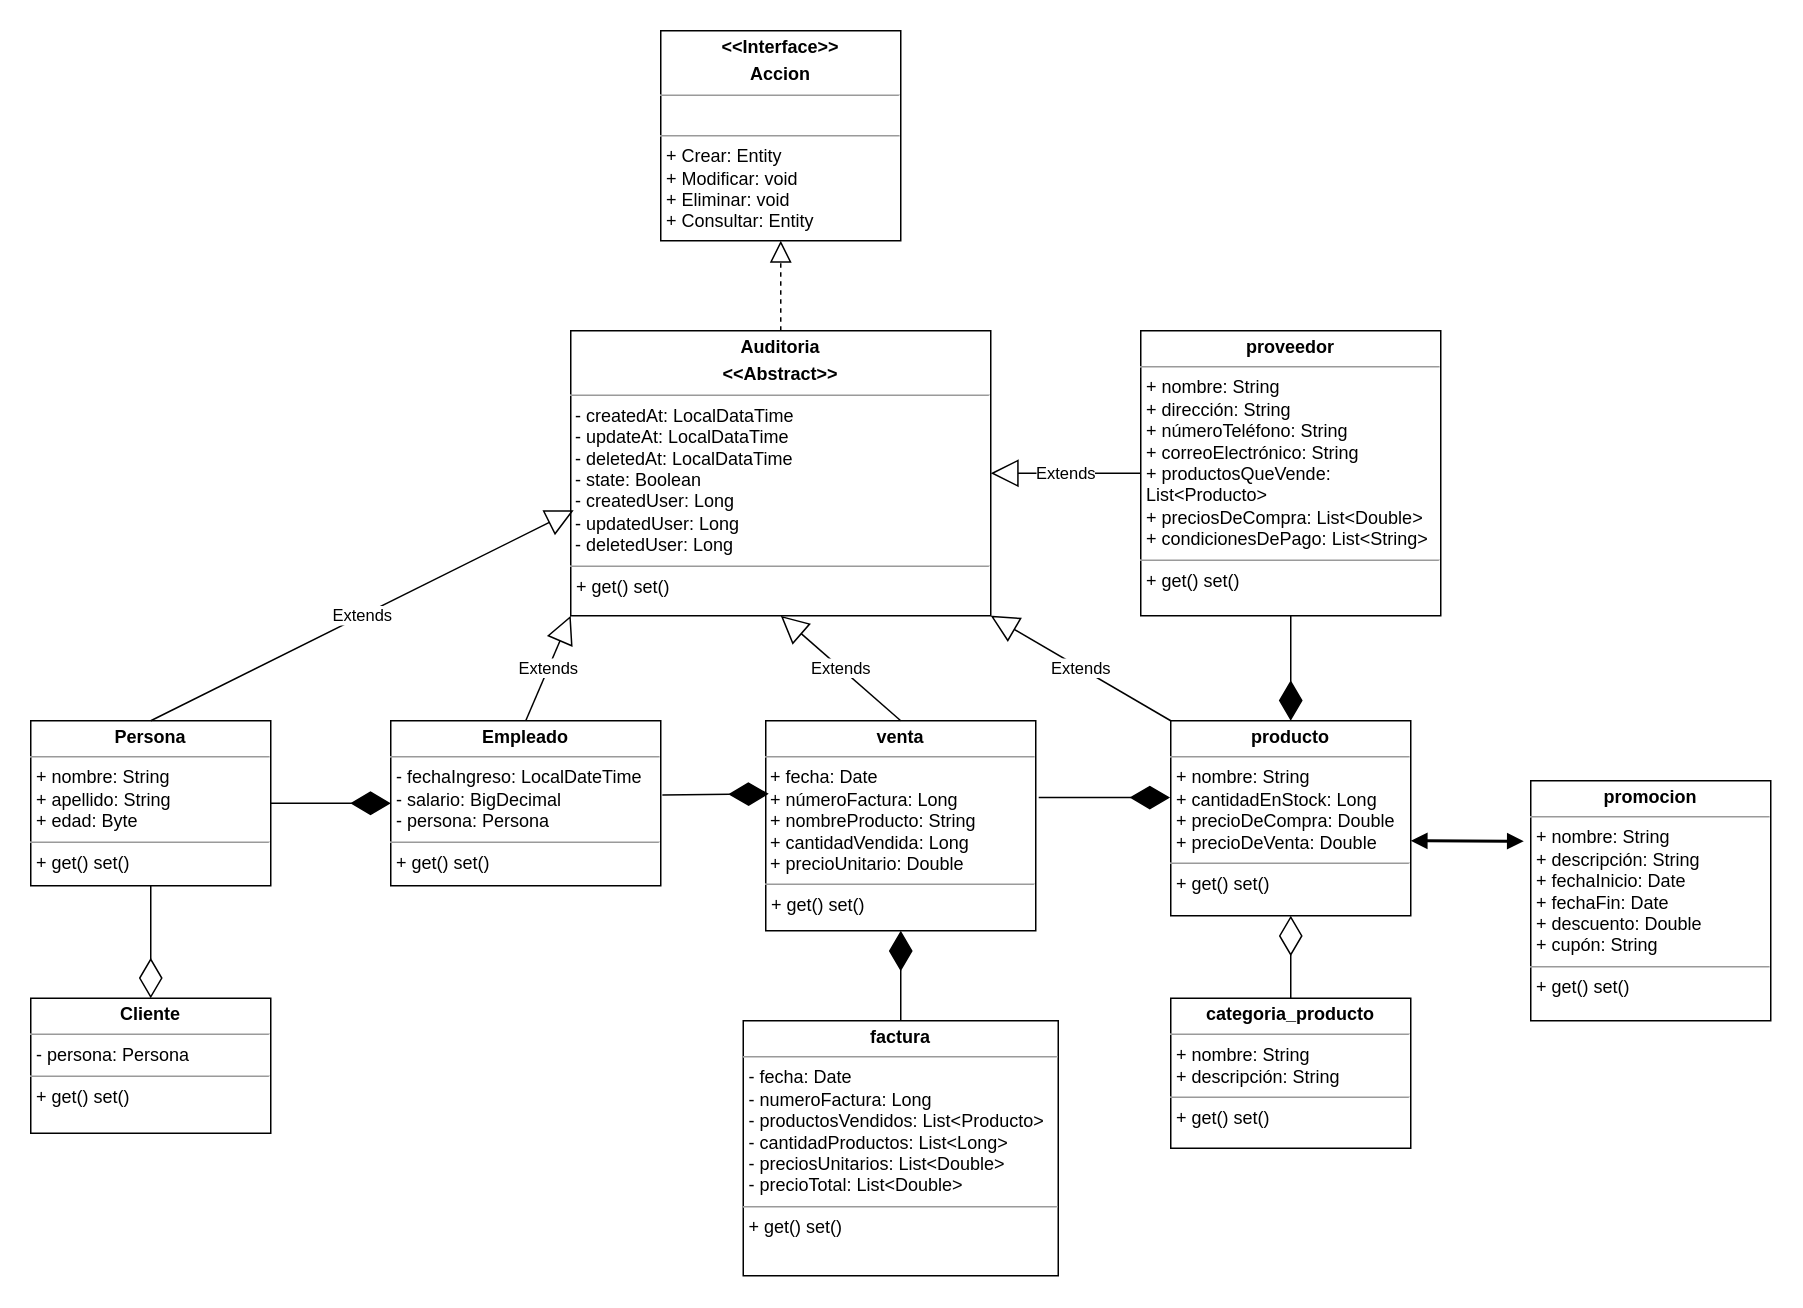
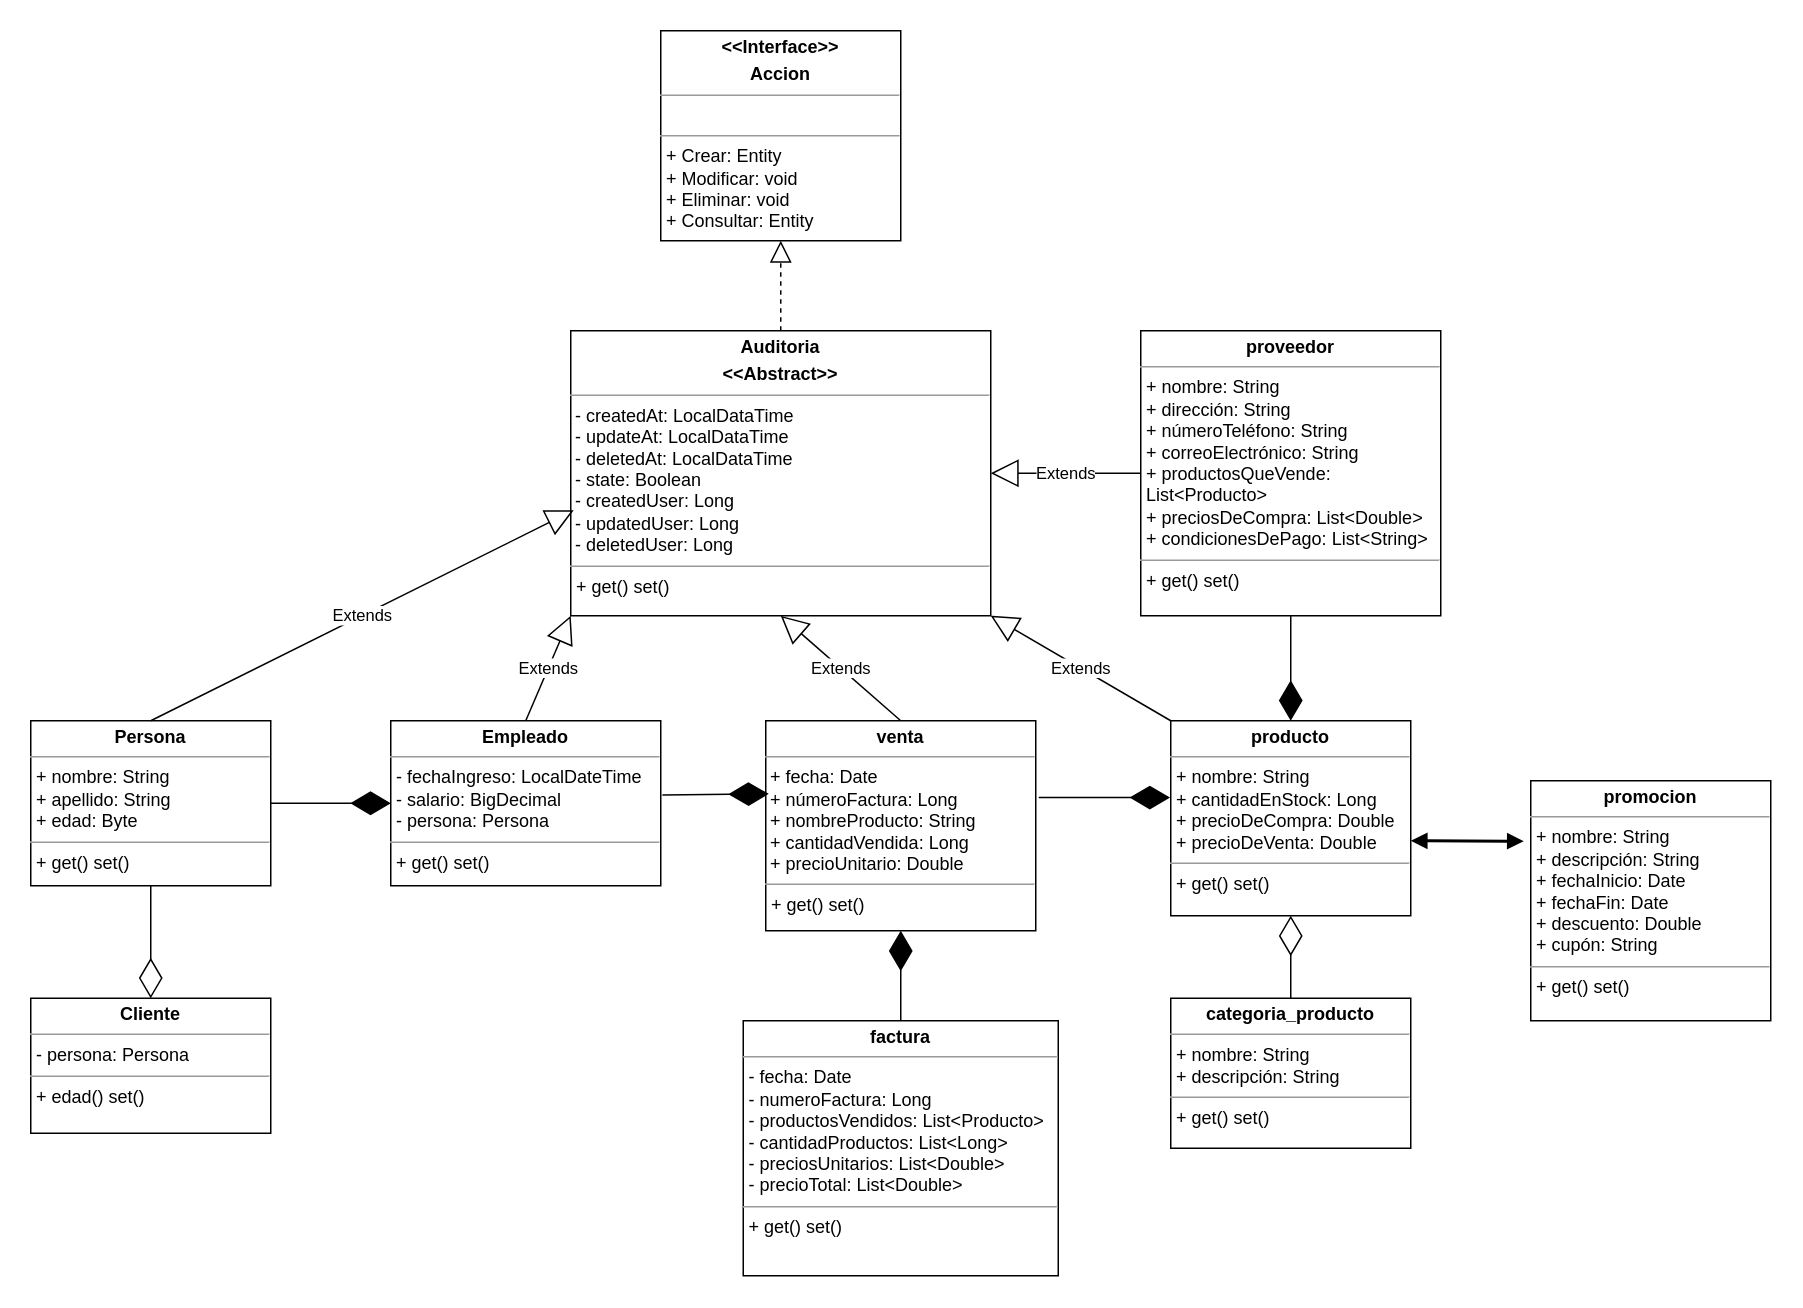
  <mxCell id="0" />
  <mxCell id="1" parent="0" />
  <mxCell id="2" value="&lt;p style=&quot;margin:0px;margin-top:4px;text-align:center;&quot;&gt;&lt;b&gt;factura&lt;/b&gt;&lt;/p&gt;&lt;hr size=&quot;1&quot;&gt;&lt;p style=&quot;margin:0px;margin-left:4px;&quot;&gt;- fecha: Date&lt;br&gt;- numeroFactura: Long&lt;br&gt;- productosVendidos: List&amp;lt;Producto&amp;gt;&lt;br&gt;- cantidadProductos: List&amp;lt;Long&amp;gt;&lt;br&gt;- preciosUnitarios: List&amp;lt;Double&amp;gt;&lt;br&gt;- precioTotal: List&amp;lt;Double&amp;gt;&lt;br&gt;&lt;/p&gt;&lt;hr size=&quot;1&quot;&gt;&lt;p style=&quot;margin:0px;margin-left:4px;&quot;&gt;+ get() set()&lt;/p&gt;" style="verticalAlign=top;align=left;overflow=fill;fontSize=12;fontFamily=Helvetica;html=1;whiteSpace=wrap;" parent="1" vertex="1"><mxGeometry x="495" y="680" width="210" height="170" as="geometry" /></mxCell>
  <mxCell id="3" value="&lt;p style=&quot;margin:0px;margin-top:4px;text-align:center;&quot;&gt;&lt;b&gt;producto&lt;/b&gt;&lt;/p&gt;&lt;hr size=&quot;1&quot;&gt;&lt;p style=&quot;margin:0px;margin-left:4px;&quot;&gt;+ nombre: String&lt;br&gt;    + cantidadEnStock: Long&lt;br&gt;    + precioDeCompra: Double&lt;br&gt;    + precioDeVenta: Double&lt;br&gt;&lt;/p&gt;&lt;hr size=&quot;1&quot;&gt;&lt;p style=&quot;margin:0px;margin-left:4px;&quot;&gt;+ get() set()&lt;br&gt;&lt;/p&gt;" style="verticalAlign=top;align=left;overflow=fill;fontSize=12;fontFamily=Helvetica;html=1;whiteSpace=wrap;" parent="1" vertex="1"><mxGeometry x="780" y="480" width="160" height="130" as="geometry" /></mxCell>
  <mxCell id="4" value="&lt;p style=&quot;margin:0px;margin-top:4px;text-align:center;&quot;&gt;&lt;b&gt;venta&lt;/b&gt;&lt;/p&gt;&lt;hr size=&quot;1&quot;&gt;&lt;p style=&quot;margin:0px;margin-left:4px;&quot;&gt;&lt;/p&gt;&amp;nbsp;+ fecha: Date&lt;br&gt;&amp;nbsp;+ númeroFactura: Long&lt;br&gt;&amp;nbsp;+ nombreProducto: String&lt;br&gt;&amp;nbsp;+ cantidadVendida: Long&lt;br&gt;&amp;nbsp;+ precioUnitario: Double&lt;hr size=&quot;1&quot;&gt;&lt;p style=&quot;margin:0px;margin-left:4px;&quot;&gt;+ get() set()&lt;br&gt;&lt;/p&gt;" style="verticalAlign=top;align=left;overflow=fill;fontSize=12;fontFamily=Helvetica;html=1;whiteSpace=wrap;" parent="1" vertex="1"><mxGeometry x="510" y="480" width="180" height="140" as="geometry" /></mxCell>
  <mxCell id="5" value="&lt;p style=&quot;margin:0px;margin-top:4px;text-align:center;&quot;&gt;&lt;b&gt;proveedor&lt;/b&gt;&lt;/p&gt;&lt;hr size=&quot;1&quot;&gt;&lt;p style=&quot;margin:0px;margin-left:4px;&quot;&gt;&lt;span style=&quot;background-color: initial;&quot;&gt;+ nombre: String&lt;br&gt;    + dirección: String&lt;br&gt;    + númeroTeléfono: String&lt;br&gt;    + correoElectrónico: String&lt;br&gt;    + productosQueVende: List&amp;lt;Producto&amp;gt;&lt;br&gt;    + preciosDeCompra: List&amp;lt;Double&amp;gt;&lt;br&gt;    + condicionesDePago: List&amp;lt;String&amp;gt;&lt;/span&gt;&lt;/p&gt;&lt;hr size=&quot;1&quot;&gt;&lt;p style=&quot;margin:0px;margin-left:4px;&quot;&gt;+ get() set()&lt;br&gt;&lt;/p&gt;" style="verticalAlign=top;align=left;overflow=fill;fontSize=12;fontFamily=Helvetica;html=1;whiteSpace=wrap;" parent="1" vertex="1"><mxGeometry x="760" y="220" width="200" height="190" as="geometry" /></mxCell>
  <mxCell id="6" value="&lt;p style=&quot;margin:0px;margin-top:4px;text-align:center;&quot;&gt;&lt;b&gt;categoria_producto&lt;/b&gt;&lt;/p&gt;&lt;hr size=&quot;1&quot;&gt;&lt;p style=&quot;margin:0px;margin-left:4px;&quot;&gt;&lt;span style=&quot;background-color: initial;&quot;&gt;+ nombre: String&lt;br&gt;    + descripción: String&lt;/span&gt;&lt;/p&gt;&lt;hr size=&quot;1&quot;&gt;&lt;p style=&quot;margin:0px;margin-left:4px;&quot;&gt;+ get() set()&lt;br&gt;&lt;/p&gt;" style="verticalAlign=top;align=left;overflow=fill;fontSize=12;fontFamily=Helvetica;html=1;whiteSpace=wrap;" parent="1" vertex="1"><mxGeometry x="780" y="665" width="160" height="100" as="geometry" /></mxCell>
  <mxCell id="7" value="&lt;p style=&quot;margin:0px;margin-top:4px;text-align:center;&quot;&gt;&lt;b&gt;promocion&lt;/b&gt;&lt;/p&gt;&lt;hr size=&quot;1&quot;&gt;&lt;p style=&quot;margin:0px;margin-left:4px;&quot;&gt;&lt;span style=&quot;background-color: initial;&quot;&gt;+ nombre: String&lt;/span&gt;&lt;br&gt;&lt;/p&gt;&lt;p style=&quot;margin:0px;margin-left:4px;&quot;&gt;    + descripción: String&lt;br&gt;    + fechaInicio: Date&lt;br&gt;    + fechaFin: Date&lt;br&gt;    + descuento: Double&lt;br&gt;    + cupón: String&lt;br&gt;&lt;/p&gt;&lt;hr size=&quot;1&quot;&gt;&lt;p style=&quot;margin:0px;margin-left:4px;&quot;&gt;+ get() set()&lt;br&gt;&lt;/p&gt;" style="verticalAlign=top;align=left;overflow=fill;fontSize=12;fontFamily=Helvetica;html=1;whiteSpace=wrap;" parent="1" vertex="1"><mxGeometry x="1020" y="520" width="160" height="160" as="geometry" /></mxCell>
- <mxCell id="8" value="&lt;p style=&quot;margin:0px;margin-top:4px;text-align:center;&quot;&gt;&lt;b&gt;Cliente&lt;/b&gt;&lt;/p&gt;&lt;hr size=&quot;1&quot;&gt;&lt;p style=&quot;margin:0px;margin-left:4px;&quot;&gt;- persona: Persona&lt;/p&gt;&lt;hr size=&quot;1&quot;&gt;&lt;p style=&quot;margin:0px;margin-left:4px;&quot;&gt;+ get() set()&lt;br&gt;&lt;/p&gt;" style="verticalAlign=top;align=left;overflow=fill;fontSize=12;fontFamily=Helvetica;html=1;whiteSpace=wrap;" parent="1" vertex="1"><mxGeometry x="20" y="665" width="160" height="90" as="geometry" /></mxCell>
+ <mxCell id="8" value="&lt;p style=&quot;margin:0px;margin-top:4px;text-align:center;&quot;&gt;&lt;b&gt;Cliente&lt;/b&gt;&lt;/p&gt;&lt;hr size=&quot;1&quot;&gt;&lt;p style=&quot;margin:0px;margin-left:4px;&quot;&gt;- persona: Persona&lt;/p&gt;&lt;hr size=&quot;1&quot;&gt;&lt;p style=&quot;margin:0px;margin-left:4px;&quot;&gt;+ edad() set()&lt;br&gt;&lt;/p&gt;" style="verticalAlign=top;align=left;overflow=fill;fontSize=12;fontFamily=Helvetica;html=1;whiteSpace=wrap;" parent="1" vertex="1"><mxGeometry x="20" y="665" width="160" height="90" as="geometry" /></mxCell>
  <mxCell id="9" value="" style="endArrow=diamondThin;endFill=1;endSize=24;html=1;rounded=0;entryX=0.5;entryY=0;entryDx=0;entryDy=0;exitX=0.5;exitY=1;exitDx=0;exitDy=0;" parent="1" source="5" target="3" edge="1"><mxGeometry width="160" relative="1" as="geometry"><mxPoint x="869" y="710" as="sourcePoint" /><mxPoint x="1030" y="680" as="targetPoint" /></mxGeometry></mxCell>
  <mxCell id="10" value="" style="endArrow=block;startArrow=block;endFill=1;startFill=1;html=1;rounded=0;entryX=-0.029;entryY=0.252;entryDx=0;entryDy=0;entryPerimeter=0;strokeWidth=2;" parent="1" target="7" edge="1"><mxGeometry width="160" relative="1" as="geometry"><mxPoint x="940" y="560" as="sourcePoint" /><mxPoint x="1080" y="570" as="targetPoint" /></mxGeometry></mxCell>
  <mxCell id="11" value="&lt;p style=&quot;margin:0px;margin-top:4px;text-align:center;&quot;&gt;&lt;b&gt;Auditoria&lt;/b&gt;&lt;/p&gt;&lt;p style=&quot;margin:0px;margin-top:4px;text-align:center;&quot;&gt;&lt;b&gt;&amp;lt;&amp;lt;Abstract&amp;gt;&amp;gt;&lt;/b&gt;&lt;/p&gt;&lt;hr size=&quot;1&quot;&gt;&lt;p style=&quot;margin:0px;margin-left:4px;&quot;&gt;&lt;/p&gt;&amp;nbsp;- createdAt: LocalDataTime&lt;br&gt;&amp;nbsp;- updateAt: LocalDataTime&lt;br&gt;&amp;nbsp;- deletedAt: LocalDataTime&lt;br&gt;&amp;nbsp;- state: Boolean&lt;br&gt;&amp;nbsp;- createdUser: Long&lt;br&gt;&amp;nbsp;- updatedUser: Long&lt;br&gt;&amp;nbsp;- deletedUser: Long&lt;hr size=&quot;1&quot;&gt;&lt;p style=&quot;margin:0px;margin-left:4px;&quot;&gt;+ get() set()&lt;br&gt;&lt;/p&gt;" style="verticalAlign=top;align=left;overflow=fill;fontSize=12;fontFamily=Helvetica;html=1;whiteSpace=wrap;" parent="1" vertex="1"><mxGeometry x="380" y="220" width="280" height="190" as="geometry" /></mxCell>
  <mxCell id="12" value="&lt;p style=&quot;margin:0px;margin-top:4px;text-align:center;&quot;&gt;&lt;b&gt;&amp;lt;&amp;lt;Interface&amp;gt;&amp;gt;&lt;/b&gt;&lt;/p&gt;&lt;p style=&quot;margin:0px;margin-top:4px;text-align:center;&quot;&gt;&lt;b&gt;Accion&lt;/b&gt;&lt;/p&gt;&lt;hr size=&quot;1&quot;&gt;&lt;p style=&quot;margin:0px;margin-left:4px;&quot;&gt;&lt;br&gt;&lt;/p&gt;&lt;hr size=&quot;1&quot;&gt;&lt;p style=&quot;margin:0px;margin-left:4px;&quot;&gt;+ Crear: Entity&amp;nbsp;&lt;/p&gt;&lt;p style=&quot;margin:0px;margin-left:4px;&quot;&gt;+ Modificar: void&amp;nbsp;&lt;/p&gt;&lt;p style=&quot;margin:0px;margin-left:4px;&quot;&gt;+ Eliminar: void&amp;nbsp;&lt;/p&gt;&lt;p style=&quot;margin:0px;margin-left:4px;&quot;&gt;+ Consultar: Entity&lt;br&gt;&lt;/p&gt;" style="verticalAlign=top;align=left;overflow=fill;fontSize=12;fontFamily=Helvetica;html=1;whiteSpace=wrap;" parent="1" vertex="1"><mxGeometry x="440" y="20" width="160" height="140" as="geometry" /></mxCell>
  <mxCell id="13" value="&lt;p style=&quot;margin:0px;margin-top:4px;text-align:center;&quot;&gt;&lt;b&gt;Empleado&lt;/b&gt;&lt;/p&gt;&lt;hr size=&quot;1&quot;&gt;&lt;p style=&quot;margin:0px;margin-left:4px;&quot;&gt;- fechaIngreso: LocalDateTime&lt;br style=&quot;border-color: var(--border-color);&quot;&gt;- salario: BigDecimal&lt;br style=&quot;border-color: var(--border-color);&quot;&gt;- persona: Persona&lt;br&gt;&lt;/p&gt;&lt;hr size=&quot;1&quot;&gt;&lt;p style=&quot;margin:0px;margin-left:4px;&quot;&gt;+ get() set()&lt;br&gt;&lt;/p&gt;" style="verticalAlign=top;align=left;overflow=fill;fontSize=12;fontFamily=Helvetica;html=1;whiteSpace=wrap;" parent="1" vertex="1"><mxGeometry x="260" y="480" width="180" height="110" as="geometry" /></mxCell>
  <mxCell id="14" value="&lt;p style=&quot;margin:0px;margin-top:4px;text-align:center;&quot;&gt;&lt;b&gt;Persona&lt;/b&gt;&lt;/p&gt;&lt;hr size=&quot;1&quot;&gt;&lt;p style=&quot;margin:0px;margin-left:4px;&quot;&gt;+ nombre: String&lt;br&gt;+ apellido: String&lt;br style=&quot;border-color: var(--border-color);&quot;&gt;+ edad: Byte&lt;br&gt;&lt;/p&gt;&lt;hr size=&quot;1&quot;&gt;&lt;p style=&quot;margin:0px;margin-left:4px;&quot;&gt;+ get() set()&lt;br&gt;&lt;/p&gt;" style="verticalAlign=top;align=left;overflow=fill;fontSize=12;fontFamily=Helvetica;html=1;whiteSpace=wrap;" parent="1" vertex="1"><mxGeometry x="20" y="480" width="160" height="110" as="geometry" /></mxCell>
  <mxCell id="15" value="" style="endArrow=diamondThin;endFill=0;endSize=24;html=1;rounded=0;exitX=0.5;exitY=1;exitDx=0;exitDy=0;entryX=0.5;entryY=0;entryDx=0;entryDy=0;" parent="1" source="14" target="8" edge="1"><mxGeometry width="160" relative="1" as="geometry"><mxPoint x="470" y="560" as="sourcePoint" /><mxPoint x="630" y="560" as="targetPoint" /></mxGeometry></mxCell>
  <mxCell id="16" value="" style="endArrow=diamondThin;endFill=1;endSize=24;html=1;rounded=0;entryX=0;entryY=0.5;entryDx=0;entryDy=0;exitX=1;exitY=0.5;exitDx=0;exitDy=0;" parent="1" source="14" target="13" edge="1"><mxGeometry width="160" relative="1" as="geometry"><mxPoint x="209.58" y="545" as="sourcePoint" /><mxPoint x="209.58" y="490" as="targetPoint" /></mxGeometry></mxCell>
  <mxCell id="17" value="" style="endArrow=diamondThin;endFill=1;endSize=24;html=1;rounded=0;entryX=0.011;entryY=0.348;entryDx=0;entryDy=0;exitX=1.006;exitY=0.45;exitDx=0;exitDy=0;entryPerimeter=0;exitPerimeter=0;" parent="1" source="13" target="4" edge="1"><mxGeometry width="160" relative="1" as="geometry"><mxPoint x="420" y="620" as="sourcePoint" /><mxPoint x="500" y="620" as="targetPoint" /></mxGeometry></mxCell>
  <mxCell id="18" value="" style="endArrow=diamondThin;endFill=1;endSize=24;html=1;rounded=0;entryX=-0.003;entryY=0.394;entryDx=0;entryDy=0;exitX=1.011;exitY=0.365;exitDx=0;exitDy=0;exitPerimeter=0;entryPerimeter=0;" parent="1" source="4" target="3" edge="1"><mxGeometry width="160" relative="1" as="geometry"><mxPoint x="690" y="534.58" as="sourcePoint" /><mxPoint x="770" y="534.58" as="targetPoint" /></mxGeometry></mxCell>
  <mxCell id="19" value="Extends" style="endArrow=block;endSize=16;endFill=0;html=1;rounded=0;entryX=0.007;entryY=0.63;entryDx=0;entryDy=0;exitX=0.5;exitY=0;exitDx=0;exitDy=0;entryPerimeter=0;" parent="1" source="14" target="11" edge="1"><mxGeometry width="160" relative="1" as="geometry"><mxPoint x="460" y="470" as="sourcePoint" /><mxPoint x="620" y="470" as="targetPoint" /></mxGeometry></mxCell>
  <mxCell id="20" value="Extends" style="endArrow=block;endSize=16;endFill=0;html=1;rounded=0;exitX=0.5;exitY=0;exitDx=0;exitDy=0;entryX=0;entryY=1;entryDx=0;entryDy=0;" parent="1" source="13" target="11" edge="1"><mxGeometry width="160" relative="1" as="geometry"><mxPoint x="110" y="490" as="sourcePoint" /><mxPoint x="360" y="430" as="targetPoint" /></mxGeometry></mxCell>
  <mxCell id="21" value="Extends" style="endArrow=block;endSize=16;endFill=0;html=1;rounded=0;exitX=0.5;exitY=0;exitDx=0;exitDy=0;entryX=0.5;entryY=1;entryDx=0;entryDy=0;" parent="1" source="4" target="11" edge="1"><mxGeometry width="160" relative="1" as="geometry"><mxPoint x="360" y="490" as="sourcePoint" /><mxPoint x="390" y="420" as="targetPoint" /></mxGeometry></mxCell>
  <mxCell id="22" value="Extends" style="endArrow=block;endSize=16;endFill=0;html=1;rounded=0;exitX=0;exitY=0;exitDx=0;exitDy=0;entryX=1;entryY=1;entryDx=0;entryDy=0;" parent="1" source="3" target="11" edge="1"><mxGeometry width="160" relative="1" as="geometry"><mxPoint x="370" y="500" as="sourcePoint" /><mxPoint x="400" y="430" as="targetPoint" /></mxGeometry></mxCell>
  <mxCell id="23" value="Extends" style="endArrow=block;endSize=16;endFill=0;html=1;rounded=0;exitX=0;exitY=0.5;exitDx=0;exitDy=0;entryX=1;entryY=0.5;entryDx=0;entryDy=0;" parent="1" source="5" target="11" edge="1"><mxGeometry width="160" relative="1" as="geometry"><mxPoint x="380" y="510" as="sourcePoint" /><mxPoint x="410" y="440" as="targetPoint" /></mxGeometry></mxCell>
  <mxCell id="24" value="" style="endArrow=block;dashed=1;endFill=0;endSize=12;html=1;rounded=0;entryX=0.5;entryY=1;entryDx=0;entryDy=0;exitX=0.5;exitY=0;exitDx=0;exitDy=0;" parent="1" source="11" target="12" edge="1"><mxGeometry width="160" relative="1" as="geometry"><mxPoint x="500" y="320" as="sourcePoint" /><mxPoint x="660" y="320" as="targetPoint" /></mxGeometry></mxCell>
  <mxCell id="25" value="" style="endArrow=diamondThin;endFill=0;endSize=24;html=1;rounded=0;exitX=0.5;exitY=0;exitDx=0;exitDy=0;entryX=0.5;entryY=1;entryDx=0;entryDy=0;" parent="1" source="6" target="3" edge="1"><mxGeometry width="160" relative="1" as="geometry"><mxPoint x="110" y="600" as="sourcePoint" /><mxPoint x="110" y="675" as="targetPoint" /></mxGeometry></mxCell>
  <mxCell id="26" value="" style="endArrow=diamondThin;endFill=1;endSize=24;html=1;rounded=0;entryX=0.5;entryY=1;entryDx=0;entryDy=0;exitX=0.5;exitY=0;exitDx=0;exitDy=0;" parent="1" source="2" target="4" edge="1"><mxGeometry width="160" relative="1" as="geometry"><mxPoint x="870" y="420" as="sourcePoint" /><mxPoint x="870" y="490" as="targetPoint" /></mxGeometry></mxCell>
